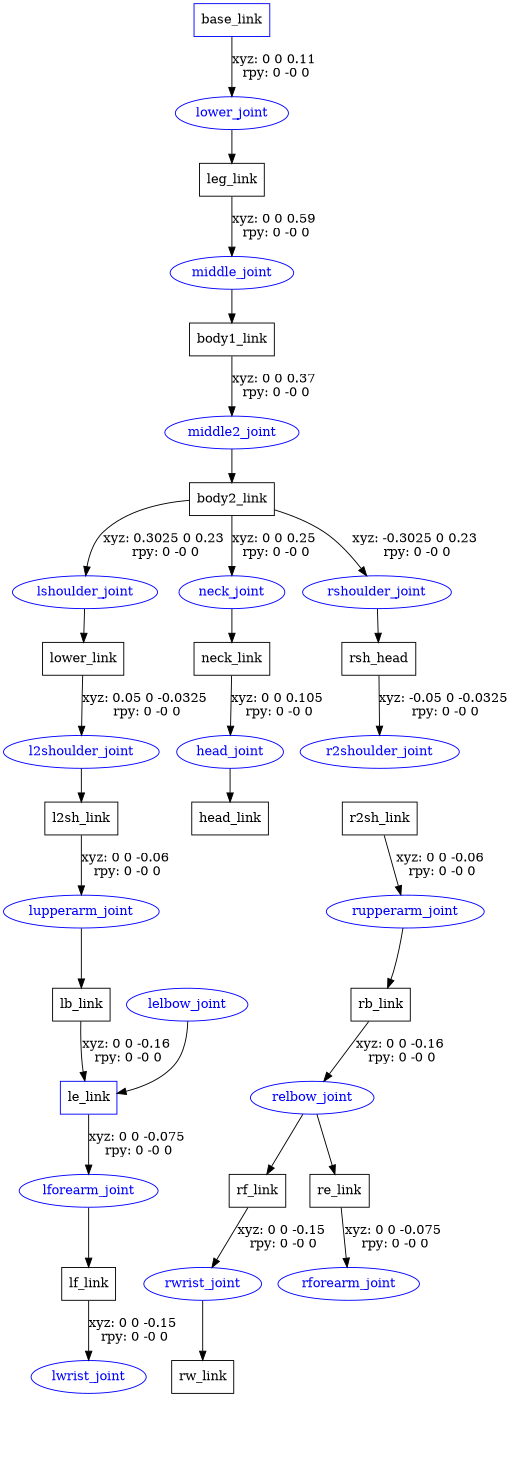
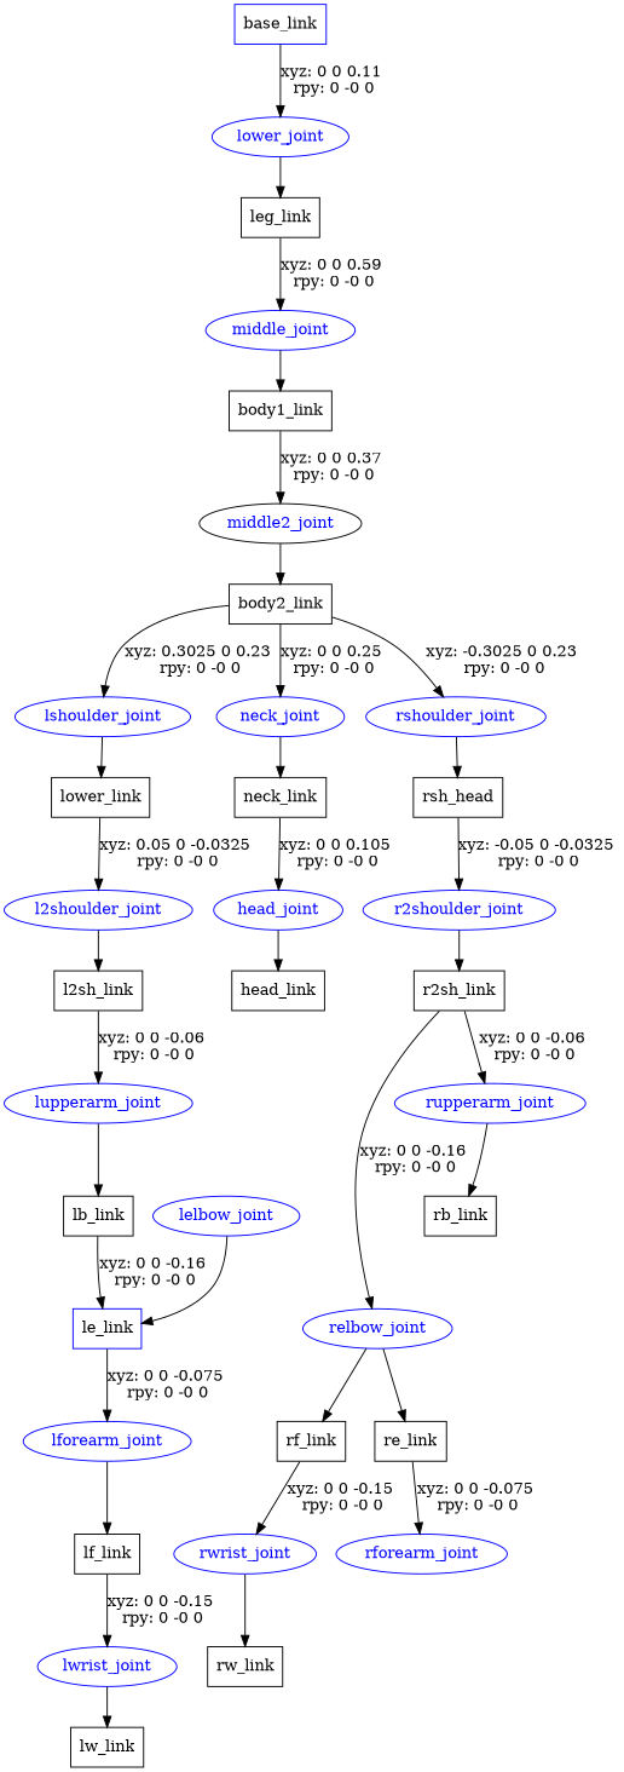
  digraph {
    node [color=blue shape=box]
    n1 [label=base_link]
    lower_joint [fontcolor=blue shape=ellipse]
    n3 [label=leg_link color=""]
    middle_joint [fontcolor=blue shape=ellipse]
    n5 [label=body1_link color=""]
-   middle2_joint [fontcolor=blue shape=ellipse]
+   middle2_joint [color=black fontcolor=blue shape=ellipse]
    n7 [label=body2_link color=""]
    lshoulder_joint [fontcolor=blue shape=ellipse]
    neck_joint [fontcolor=blue shape=ellipse]
    rshoulder_joint [fontcolor=blue shape=ellipse]
    n11 [label=lower_link color=""]
    n12 [label=neck_link color=""]
    n13 [label=rsh_head color=""]
    l2shoulder_joint [fontcolor=blue shape=ellipse]
    n15 [label=l2sh_link color=""]
    lupperarm_joint [fontcolor=blue shape=ellipse]
    n17 [label=lb_link color=""]
    n18 [label=le_link]
    lelbow_joint [fontcolor=blue shape=ellipse]
    lforearm_joint [fontcolor=blue shape=ellipse]
    n21 [label=lf_link color=""]
    lwrist_joint [fontcolor=blue shape=ellipse]
+   n23 [label=lw_link color=""]
    head_joint [fontcolor=blue shape=ellipse]
    n25 [label=head_link color=""]
    r2shoulder_joint [fontcolor=blue shape=ellipse]
    n27 [label=r2sh_link color=""]
    rupperarm_joint [fontcolor=blue shape=ellipse]
    n29 [label=rb_link color=""]
    relbow_joint [fontcolor=blue shape=ellipse]
    n31 [label=re_link color=""]
    n32 [label=rf_link color=""]
    rforearm_joint [fontcolor=blue shape=ellipse]
    rwrist_joint [fontcolor=blue shape=ellipse]
    n35 [label=rw_link color=""]
    n1 -> lower_joint [label="xyz: 0 0 0.11 \nrpy: 0 -0 0"]
    lower_joint -> n3
    n3 -> middle_joint [label="xyz: 0 0 0.59 \nrpy: 0 -0 0"]
    middle_joint -> n5
    n5 -> middle2_joint [label="xyz: 0 0 0.37 \nrpy: 0 -0 0"]
    middle2_joint -> n7
    n7 -> lshoulder_joint [label="xyz: 0.3025 0 0.23 \nrpy: 0 -0 0"]
    n7 -> neck_joint [label="xyz: 0 0 0.25 \nrpy: 0 -0 0"]
    n7 -> rshoulder_joint [label="xyz: -0.3025 0 0.23 \nrpy: 0 -0 0"]
    lshoulder_joint -> n11
    neck_joint -> n12
    rshoulder_joint -> n13
    n11 -> l2shoulder_joint [label="xyz: 0.05 0 -0.0325 \nrpy: 0 -0 0"]
    n12 -> head_joint [label="xyz: 0 0 0.105 \nrpy: 0 -0 0"]
    n13 -> r2shoulder_joint [label="xyz: -0.05 0 -0.0325 \nrpy: 0 -0 0"]
    l2shoulder_joint -> n15
    n15 -> lupperarm_joint [label="xyz: 0 0 -0.06 \nrpy: 0 -0 0"]
    lupperarm_joint -> n17
    n17 -> n18 [label="xyz: 0 0 -0.16 \nrpy: 0 -0 0"]
    n18 -> lforearm_joint [label="xyz: 0 0 -0.075 \nrpy: 0 -0 0"]
    lelbow_joint -> n18
    lforearm_joint -> n21
    n21 -> lwrist_joint [label="xyz: 0 0 -0.15 \nrpy: 0 -0 0"]
+   lwrist_joint -> n23
    head_joint -> n25
+   r2shoulder_joint -> n27
    n27 -> rupperarm_joint [label="xyz: 0 0 -0.06 \nrpy: 0 -0 0"]
    rupperarm_joint -> n29
-   n29 -> relbow_joint [label="xyz: 0 0 -0.16 \nrpy: 0 -0 0"]
+   n27 -> relbow_joint [label="xyz: 0 0 -0.16 \nrpy: 0 -0 0"]
    relbow_joint -> n31
    relbow_joint -> n32
    n31 -> rforearm_joint [label="xyz: 0 0 -0.075 \nrpy: 0 -0 0"]
    n32 -> rwrist_joint [label="xyz: 0 0 -0.15 \nrpy: 0 -0 0"]
    rwrist_joint -> n35
  }
